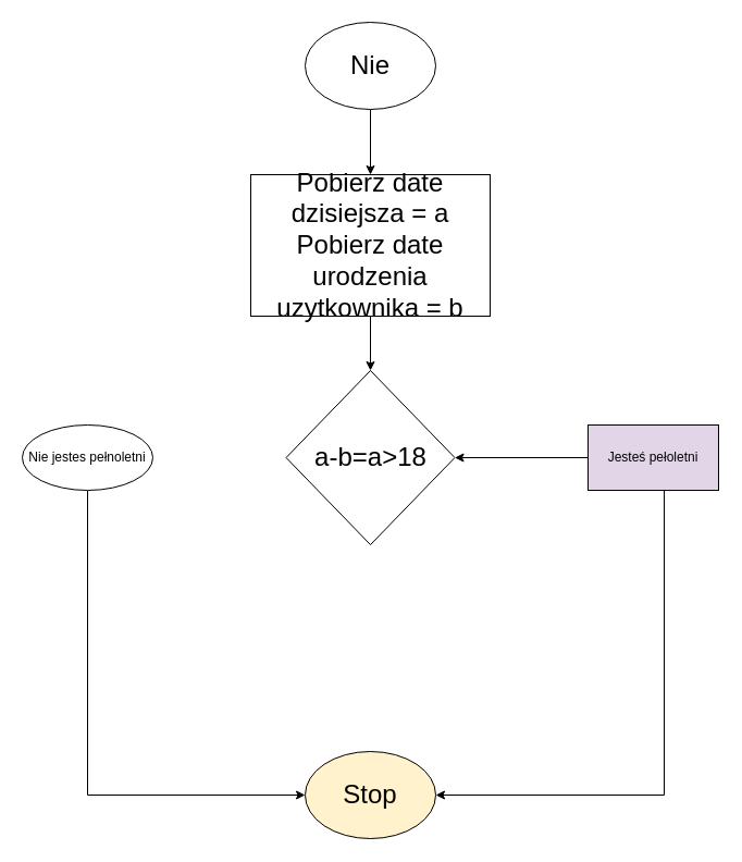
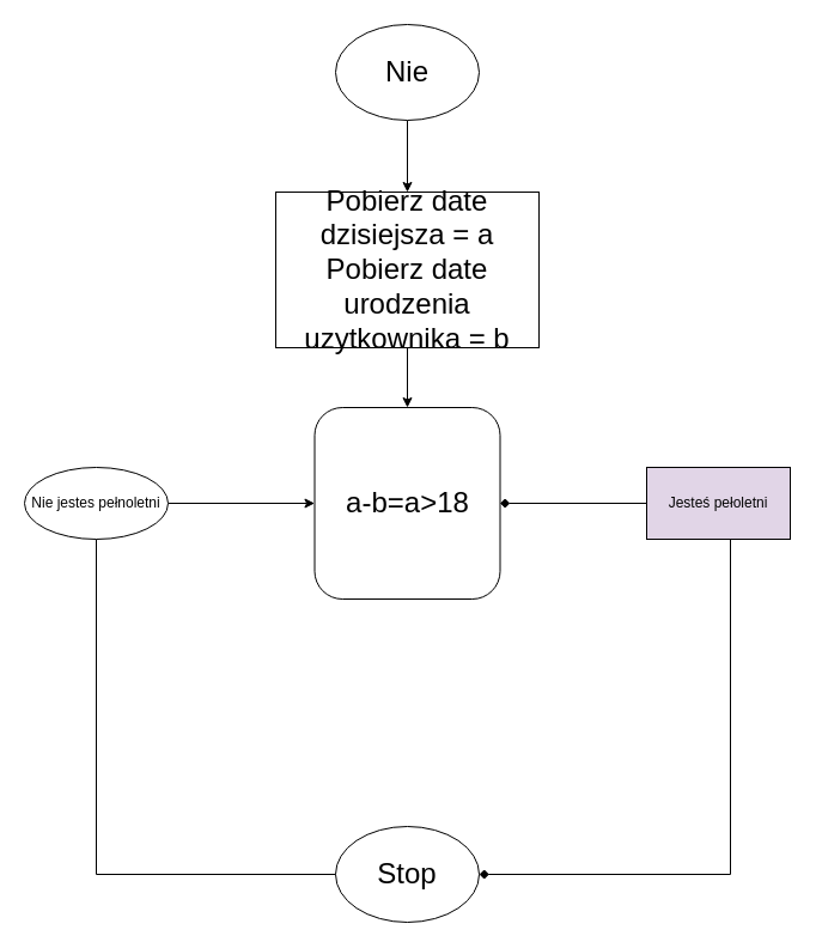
  <mxCell id="0" />
  <mxCell id="1" parent="0" />
- <mxCell id="2" value="&lt;font style=&quot;font-size: 24px;&quot;&gt;Stop&lt;/font&gt;" style="ellipse;whiteSpace=wrap;html=1;fillColor=#fff2cc;" vertex="1" parent="1"><mxGeometry x="280" y="690" width="120" height="80" as="geometry" /></mxCell>
+ <mxCell id="2" value="&lt;font style=&quot;font-size: 24px;&quot;&gt;Stop&lt;/font&gt;" style="ellipse;whiteSpace=wrap;html=1;" vertex="1" parent="1"><mxGeometry x="280" y="690" width="120" height="80" as="geometry" /></mxCell>
  <mxCell id="3" style="edgeStyle=orthogonalEdgeStyle;rounded=0;orthogonalLoop=1;jettySize=auto;html=1;" edge="1" parent="1" source="4" target="6"><mxGeometry relative="1" as="geometry" /></mxCell>
  <mxCell id="4" value="&lt;font style=&quot;font-size: 24px;&quot;&gt;Nie&lt;/font&gt;" style="ellipse;whiteSpace=wrap;html=1;" vertex="1" parent="1"><mxGeometry x="280" y="20" width="120" height="80" as="geometry" /></mxCell>
  <mxCell id="5" style="edgeStyle=orthogonalEdgeStyle;rounded=0;orthogonalLoop=1;jettySize=auto;html=1;entryX=0.5;entryY=0;entryDx=0;entryDy=0;" edge="1" parent="1" source="6" target="7"><mxGeometry relative="1" as="geometry" /></mxCell>
  <mxCell id="6" value="&lt;div&gt;&lt;font style=&quot;font-size: 24px;&quot;&gt;Pobierz date dzisiejsza = a&lt;br&gt;&lt;/font&gt;&lt;/div&gt;&lt;div&gt;&lt;font style=&quot;font-size: 24px;&quot;&gt;Pobierz date urodzenia uzytkownika = b&lt;br&gt;&lt;/font&gt;&lt;/div&gt;" style="rounded=0;whiteSpace=wrap;html=1;" vertex="1" parent="1"><mxGeometry x="230" y="160" width="220" height="130" as="geometry" /></mxCell>
- <mxCell id="7" value="&lt;font style=&quot;font-size: 24px;&quot;&gt;a-b=&lt;/font&gt;&lt;font style=&quot;font-size: 24px;&quot;&gt;a&amp;gt;18&lt;/font&gt;" style="rhombus;whiteSpace=wrap;html=1;" vertex="1" parent="1"><mxGeometry x="262.5" y="340" width="155" height="160" as="geometry" /></mxCell>
- <mxCell id="9" style="edgeStyle=orthogonalEdgeStyle;rounded=0;orthogonalLoop=1;jettySize=auto;html=1;entryX=0;entryY=0.5;entryDx=0;entryDy=0;" edge="1" parent="1" source="10" target="2"><mxGeometry relative="1" as="geometry"><Array as="points"><mxPoint x="80" y="730" /></Array></mxGeometry></mxCell>
+ <mxCell id="7" value="&lt;font style=&quot;font-size: 24px;&quot;&gt;a-b=&lt;/font&gt;&lt;font style=&quot;font-size: 24px;&quot;&gt;a&amp;gt;18&lt;/font&gt;" style="whiteSpace=wrap;html=1;rounded=1;" vertex="1" parent="1"><mxGeometry x="262.5" y="340" width="155" height="160" as="geometry" /></mxCell>
+ <mxCell id="8" style="edgeStyle=orthogonalEdgeStyle;rounded=0;orthogonalLoop=1;jettySize=auto;html=1;entryX=0;entryY=0.5;entryDx=0;entryDy=0;" edge="1" parent="1" source="10" target="7"><mxGeometry relative="1" as="geometry" /></mxCell>
+ <mxCell id="9" style="edgeStyle=orthogonalEdgeStyle;rounded=0;orthogonalLoop=1;jettySize=auto;html=1;entryX=0;entryY=0.5;entryDx=0;entryDy=0;endArrow=none;" edge="1" parent="1" source="10" target="2"><mxGeometry relative="1" as="geometry"><Array as="points"><mxPoint x="80" y="730" /></Array></mxGeometry></mxCell>
  <mxCell id="10" value="Nie jestes pełnoletni" style="ellipse;whiteSpace=wrap;html=1;" vertex="1" parent="1"><mxGeometry x="20" y="390" width="120" height="60" as="geometry" /></mxCell>
- <mxCell id="11" style="edgeStyle=orthogonalEdgeStyle;rounded=0;orthogonalLoop=1;jettySize=auto;html=1;entryX=1;entryY=0.5;entryDx=0;entryDy=0;" edge="1" parent="1" source="13" target="7"><mxGeometry relative="1" as="geometry" /></mxCell>
- <mxCell id="12" style="edgeStyle=orthogonalEdgeStyle;rounded=0;orthogonalLoop=1;jettySize=auto;html=1;entryX=1;entryY=0.5;entryDx=0;entryDy=0;" edge="1" parent="1" source="13" target="2"><mxGeometry relative="1" as="geometry"><Array as="points"><mxPoint x="610" y="730" /></Array></mxGeometry></mxCell>
+ <mxCell id="11" style="edgeStyle=orthogonalEdgeStyle;rounded=0;orthogonalLoop=1;jettySize=auto;html=1;entryX=1;entryY=0.5;entryDx=0;entryDy=0;endArrow=diamond;" edge="1" parent="1" source="13" target="7"><mxGeometry relative="1" as="geometry" /></mxCell>
+ <mxCell id="12" style="edgeStyle=orthogonalEdgeStyle;rounded=0;orthogonalLoop=1;jettySize=auto;html=1;entryX=1;entryY=0.5;entryDx=0;entryDy=0;endArrow=diamond;" edge="1" parent="1" source="13" target="2"><mxGeometry relative="1" as="geometry"><Array as="points"><mxPoint x="610" y="730" /></Array></mxGeometry></mxCell>
  <mxCell id="13" value="Jesteś pełoletni" style="rounded=0;whiteSpace=wrap;html=1;fillColor=#e1d5e7;" vertex="1" parent="1"><mxGeometry x="540" y="390" width="120" height="60" as="geometry" /></mxCell>
